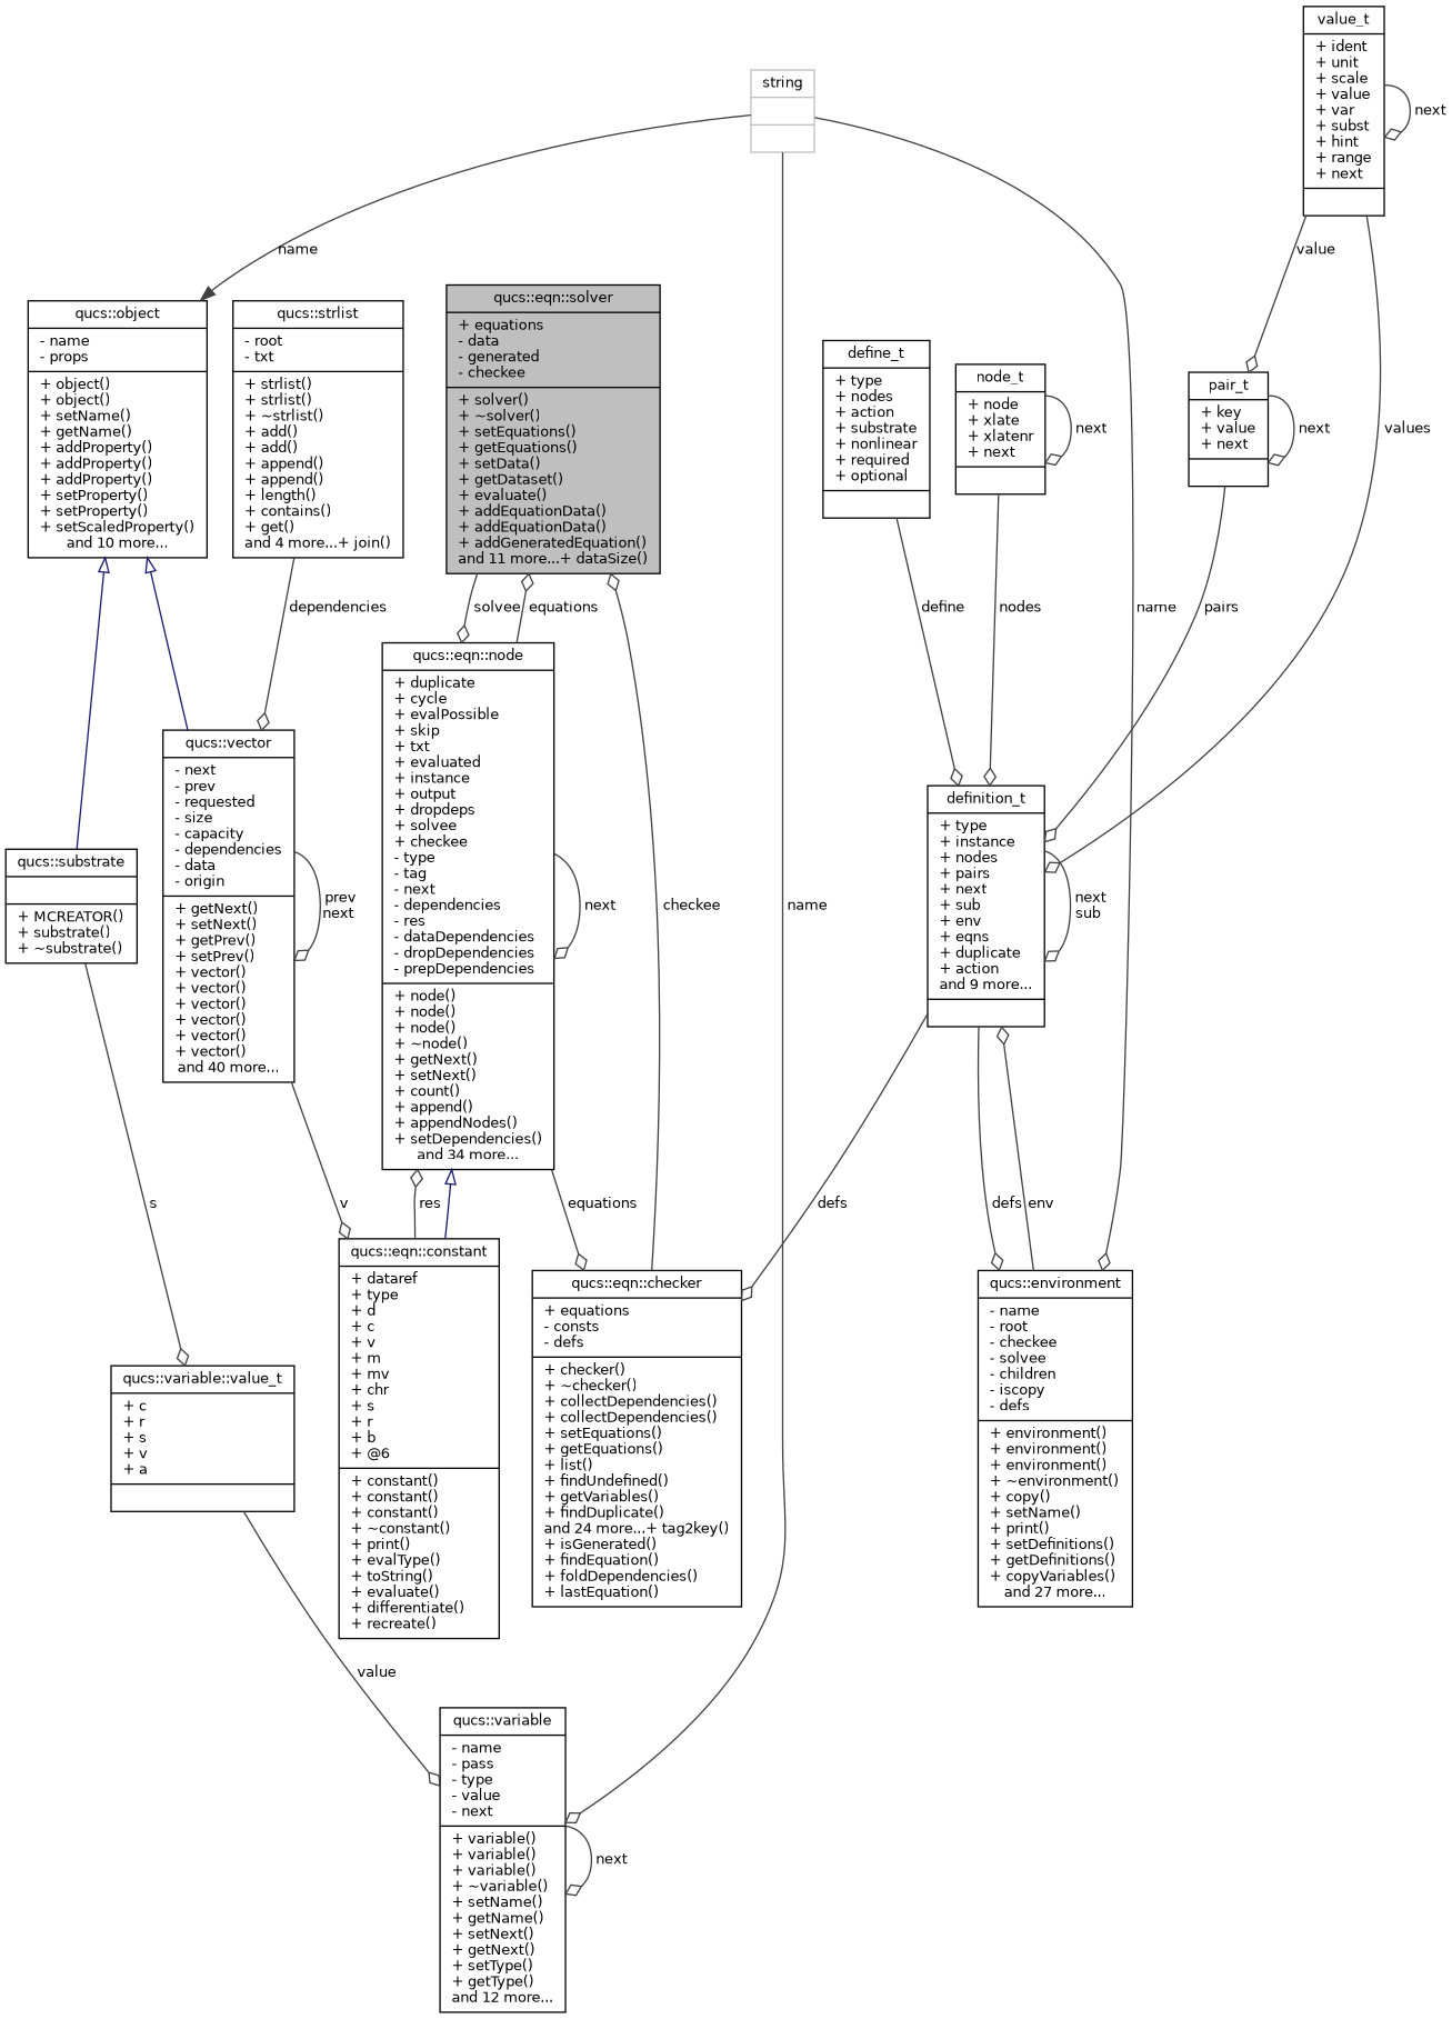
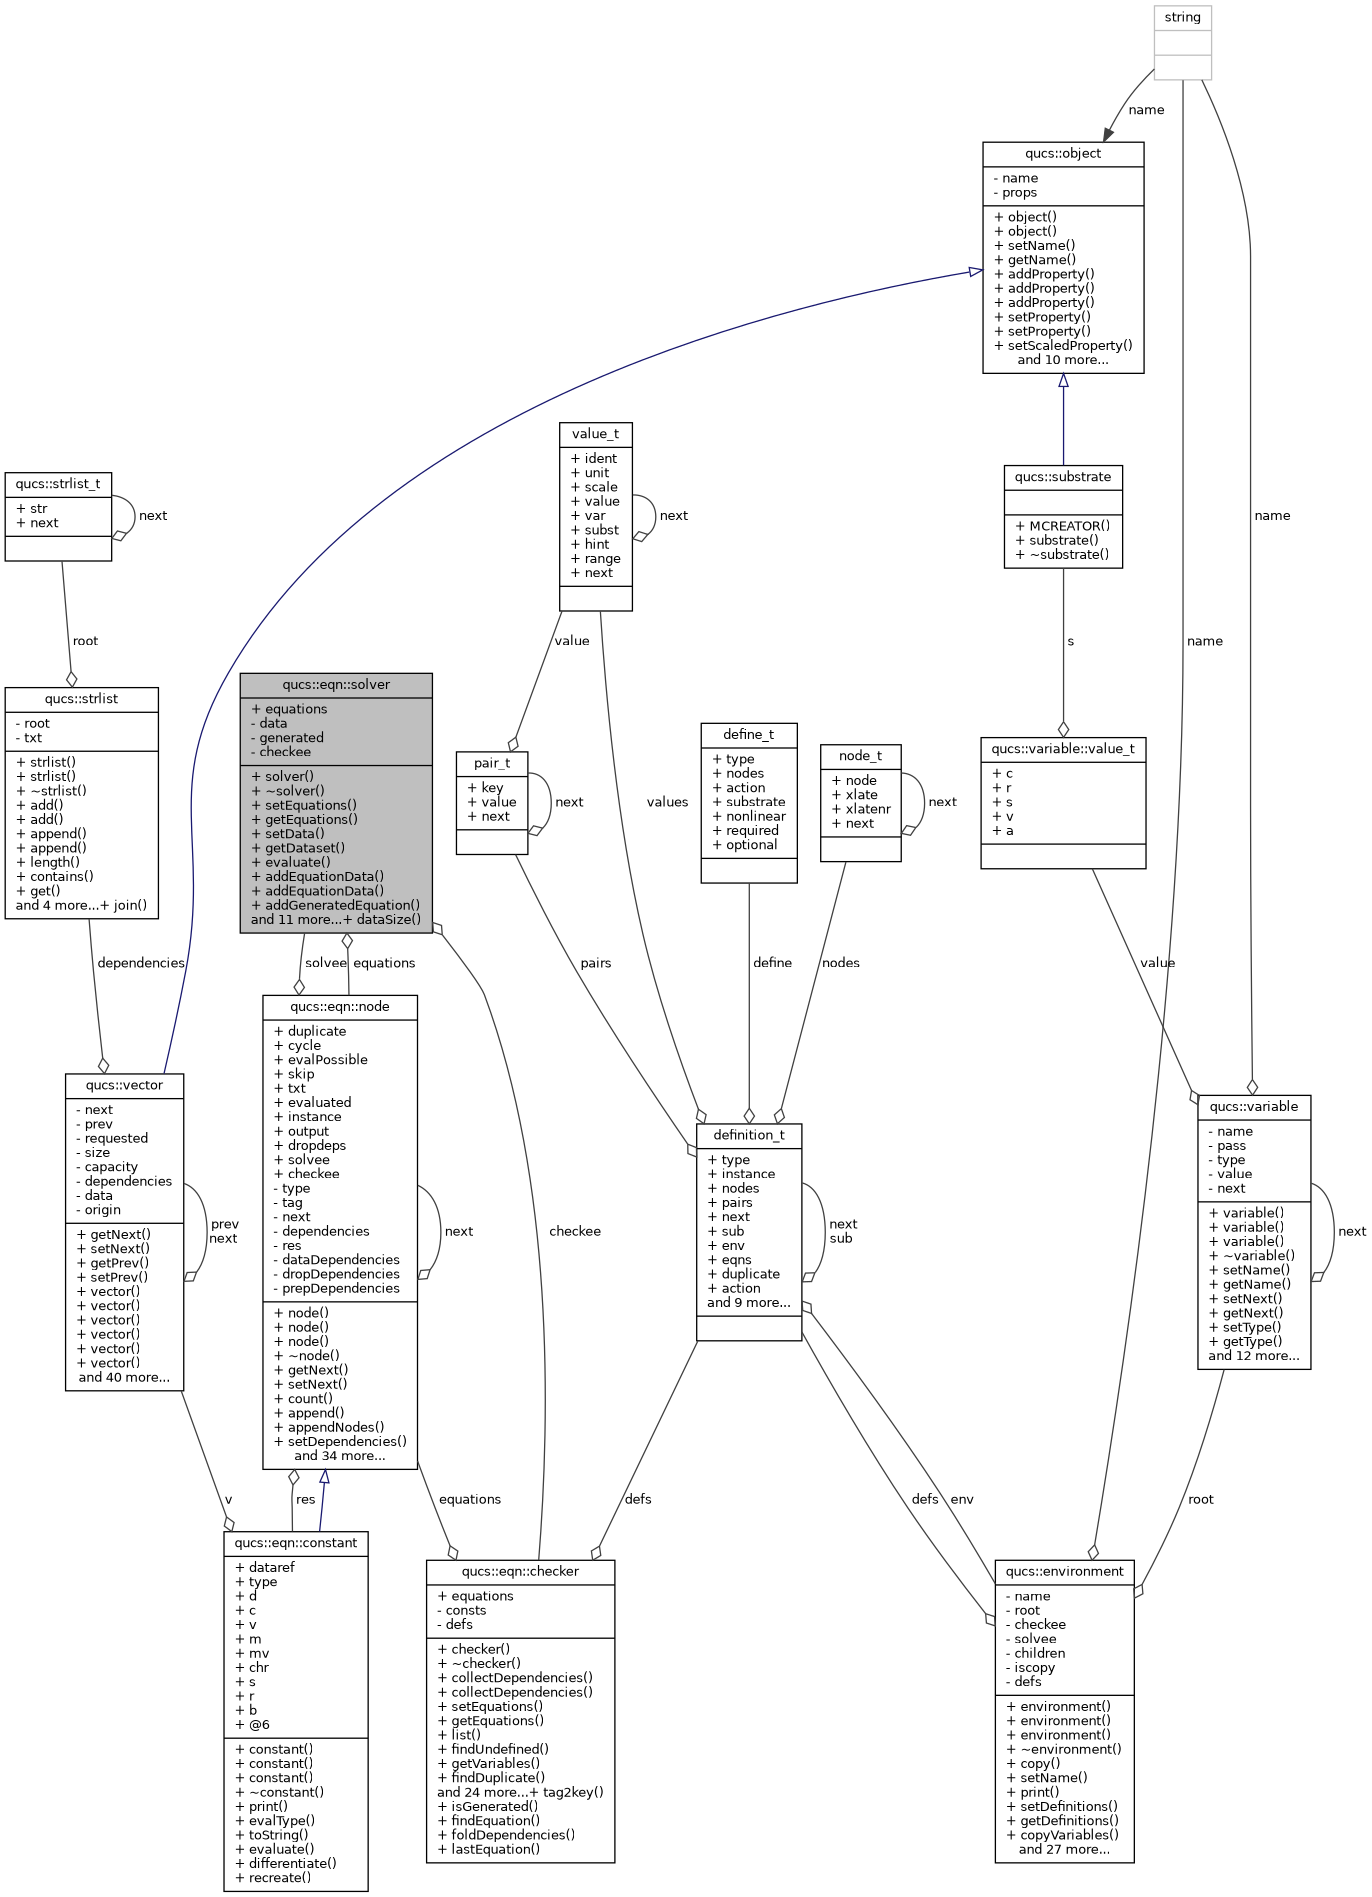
  digraph {
    node [color=black fillcolor=white fontname=Helvetica fontsize=10 shape=record style=filled]
    edge [arrowhead=odiamond color=grey25 fontname=Helvetica fontsize=10 labelfontname=Helvetica labelfontsize=10 style=solid]
    n1 [fillcolor=grey75 fontcolor=black height=0.2 label="{qucs::eqn::solver\n|+ equations\l- data\l- generated\l- checkee\l|+ solver()\l+ ~solver()\l+ setEquations()\l+ getEquations()\l+ setData()\l+ getDataset()\l+ evaluate()\l+ addEquationData()\l+ addEquationData()\l+ addGeneratedEquation()\land 11 more...+ dataSize()\l}" width=0.4]
    n2 [height=0.2 label="{qucs::eqn::node\n|+ duplicate\l+ cycle\l+ evalPossible\l+ skip\l+ txt\l+ evaluated\l+ instance\l+ output\l+ dropdeps\l+ solvee\l+ checkee\l- type\l- tag\l- next\l- dependencies\l- res\l- dataDependencies\l- dropDependencies\l- prepDependencies\l|+ node()\l+ node()\l+ node()\l+ ~node()\l+ getNext()\l+ setNext()\l+ count()\l+ append()\l+ appendNodes()\l+ setDependencies()\land 34 more...}" width=0.4]
    n3 [height=0.2 label="{qucs::eqn::checker\n|+ equations\l- consts\l- defs\l|+ checker()\l+ ~checker()\l+ collectDependencies()\l+ collectDependencies()\l+ setEquations()\l+ getEquations()\l+ list()\l+ findUndefined()\l+ getVariables()\l+ findDuplicate()\land 24 more...+ tag2key()\l+ isGenerated()\l+ findEquation()\l+ foldDependencies()\l+ lastEquation()\l}" width=0.4]
    n4 [height=0.2 label="{qucs::eqn::constant\n|+ dataref\l+ type\l+ d\l+ c\l+ v\l+ m\l+ mv\l+ chr\l+ s\l+ r\l+ b\l+ @6\l|+ constant()\l+ constant()\l+ constant()\l+ ~constant()\l+ print()\l+ evalType()\l+ toString()\l+ evaluate()\l+ differentiate()\l+ recreate()\l}" width=0.4]
    n5 [height=0.2 label="{definition_t\n|+ type\l+ instance\l+ nodes\l+ pairs\l+ next\l+ sub\l+ env\l+ eqns\l+ duplicate\l+ action\land 9 more...|}" width=0.4]
    n6 [height=0.2 label="{qucs::environment\n|- name\l- root\l- checkee\l- solvee\l- children\l- iscopy\l- defs\l|+ environment()\l+ environment()\l+ environment()\l+ ~environment()\l+ copy()\l+ setName()\l+ print()\l+ setDefinitions()\l+ getDefinitions()\l+ copyVariables()\land 27 more...}" width=0.4]
    n7 [color=grey75 height=0.2 label="{string\n||}" width=0.4]
    n8 [height=0.2 label="{qucs::variable\n|- name\l- pass\l- type\l- value\l- next\l|+ variable()\l+ variable()\l+ variable()\l+ ~variable()\l+ setName()\l+ getName()\l+ setNext()\l+ getNext()\l+ setType()\l+ getType()\land 12 more...}" width=0.4]
    n9 [height=0.2 label="{qucs::object\n|- name\l- props\l|+ object()\l+ object()\l+ setName()\l+ getName()\l+ addProperty()\l+ addProperty()\l+ addProperty()\l+ setProperty()\l+ setProperty()\l+ setScaledProperty()\land 10 more...}" width=0.4]
    n10 [height=0.2 label="{qucs::substrate\n||+ MCREATOR()\l+ substrate()\l+ ~substrate()\l}" width=0.4]
    n11 [height=0.2 label="{qucs::vector\n|- next\l- prev\l- requested\l- size\l- capacity\l- dependencies\l- data\l- origin\l|+ getNext()\l+ setNext()\l+ getPrev()\l+ setPrev()\l+ vector()\l+ vector()\l+ vector()\l+ vector()\l+ vector()\l+ vector()\land 40 more...}" width=0.4]
    n12 [height=0.2 label="{qucs::variable::value_t\n|+ c\l+ r\l+ s\l+ v\l+ a\l|}" width=0.4]
    n13 [height=0.2 label="{node_t\n|+ node\l+ xlate\l+ xlatenr\l+ next\l|}" width=0.4]
    n14 [height=0.2 label="{value_t\n|+ ident\l+ unit\l+ scale\l+ value\l+ var\l+ subst\l+ hint\l+ range\l+ next\l|}" width=0.4]
    n15 [height=0.2 label="{pair_t\n|+ key\l+ value\l+ next\l|}" width=0.4]
    n16 [height=0.2 label="{define_t\n|+ type\l+ nodes\l+ action\l+ substrate\l+ nonlinear\l+ required\l+ optional\l|}" width=0.4]
    n17 [height=0.2 label="{qucs::strlist\n|- root\l- txt\l|+ strlist()\l+ strlist()\l+ ~strlist()\l+ add()\l+ add()\l+ append()\l+ append()\l+ length()\l+ contains()\l+ get()\land 4 more...+ join()\l}" width=0.4]
+   n18 [height=0.2 label="{qucs::strlist_t\n|+ str\l+ next\l|}" width=0.4]
    n1 -> n2 [label=" solvee"]
    n2 -> n1 [label=" equations"]
    n2 -> n2 [label=" next"]
    n2 -> n3 [label=" equations"]
    n2 -> n4 [arrowtail=onormal color=midnightblue dir=back arrowhead=""]
    n3 -> n1 [label=" checkee"]
    n4 -> n2 [label=" res"]
    n5 -> n3 [label=" defs"]
    n5 -> n5 [label=" next\nsub"]
    n5 -> n6 [label=" defs"]
    n6 -> n5 [label=" env"]
    n7 -> n6 [label=" name"]
    n7 -> n8 [label=" name"]
    n7 -> n9 [arrowhead=normal label=" name"]
+   n8 -> n6 [label=" root"]
    n8 -> n8 [label=" next"]
    n9 -> n10 [arrowtail=onormal color=midnightblue dir=back arrowhead=""]
    n9 -> n11 [arrowtail=onormal color=midnightblue dir=back arrowhead=""]
    n10 -> n12 [label=" s"]
    n11 -> n4 [label=" v"]
    n11 -> n11 [label=" prev\nnext"]
    n12 -> n8 [label=" value"]
    n13 -> n5 [label=" nodes"]
    n13 -> n13 [label=" next"]
    n14 -> n5 [label=" values"]
    n14 -> n14 [label=" next"]
    n14 -> n15 [label=" value"]
    n15 -> n5 [label=" pairs"]
    n15 -> n15 [label=" next"]
    n16 -> n5 [label=" define"]
    n17 -> n11 [label=" dependencies"]
+   n18 -> n17 [label=" root"]
+   n18 -> n18 [label=" next"]
  }
